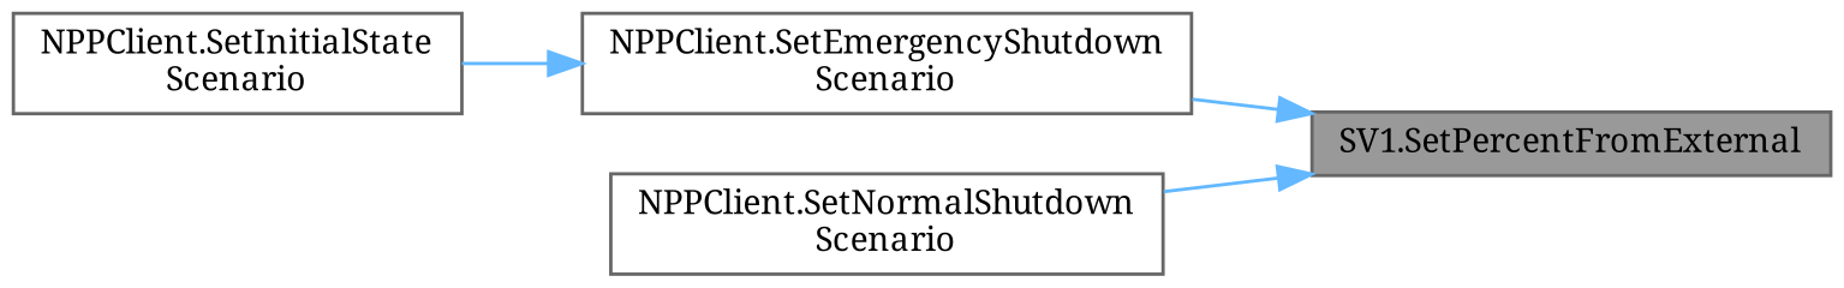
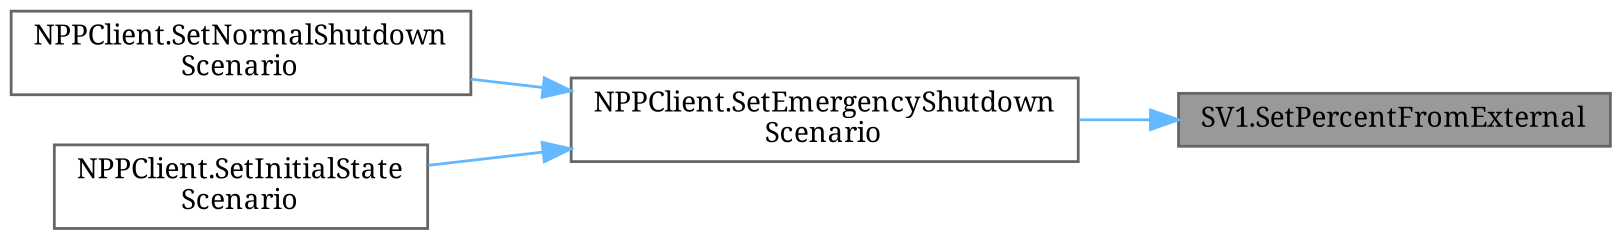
  digraph {
    fontname="Noto Serif"
    rankdir=RL
    node [color=grey40 fillcolor=white fontname="Noto Serif" fontsize=10 shape=box style=filled]
    edge [color=steelblue1 dir=back fontname="Noto Serif" fontsize=10 labelfontname=Helvetica labelfontsize=10 style=solid]
    n1 [color=gray40 fillcolor=grey60 fontcolor=black height=0.2 label="SV1.SetPercentFromExternal" width=0.4]
    n2 [height=0.2 label="NPPClient.SetEmergencyShutdown\lScenario" width=0.4]
    n3 [height=0.2 label="NPPClient.SetNormalShutdown\lScenario" width=0.4]
    n4 [height=0.2 label="NPPClient.SetInitialState\lScenario" width=0.4]
    n1 -> n2
-   n1 -> n3
+   n2 -> n3
    n2 -> n4
  }
